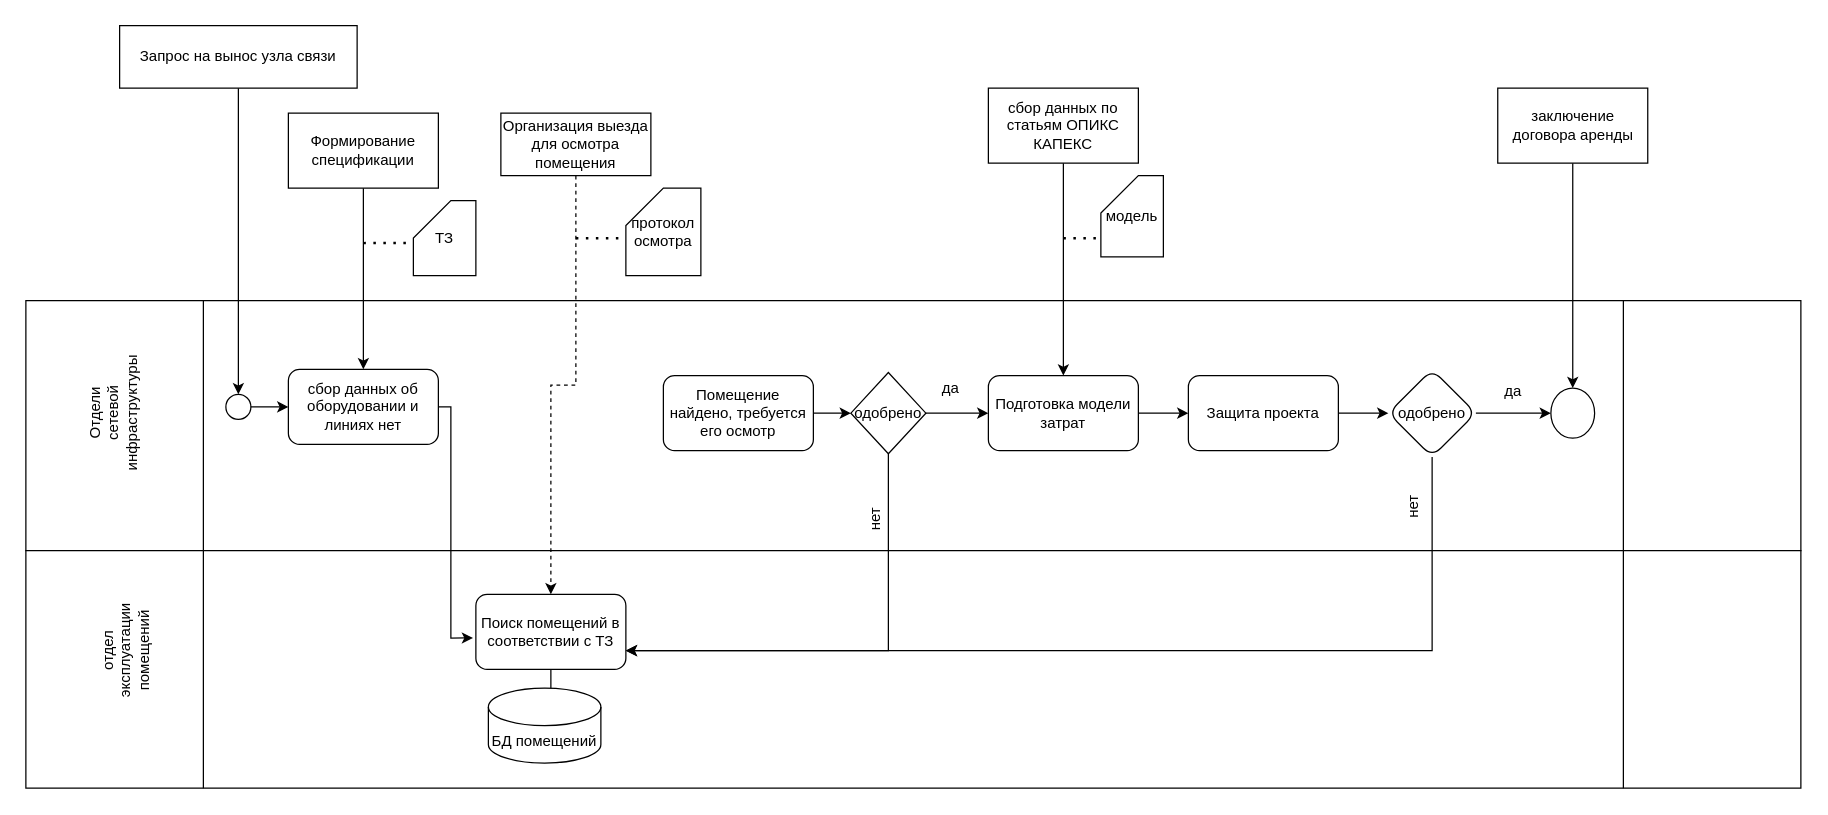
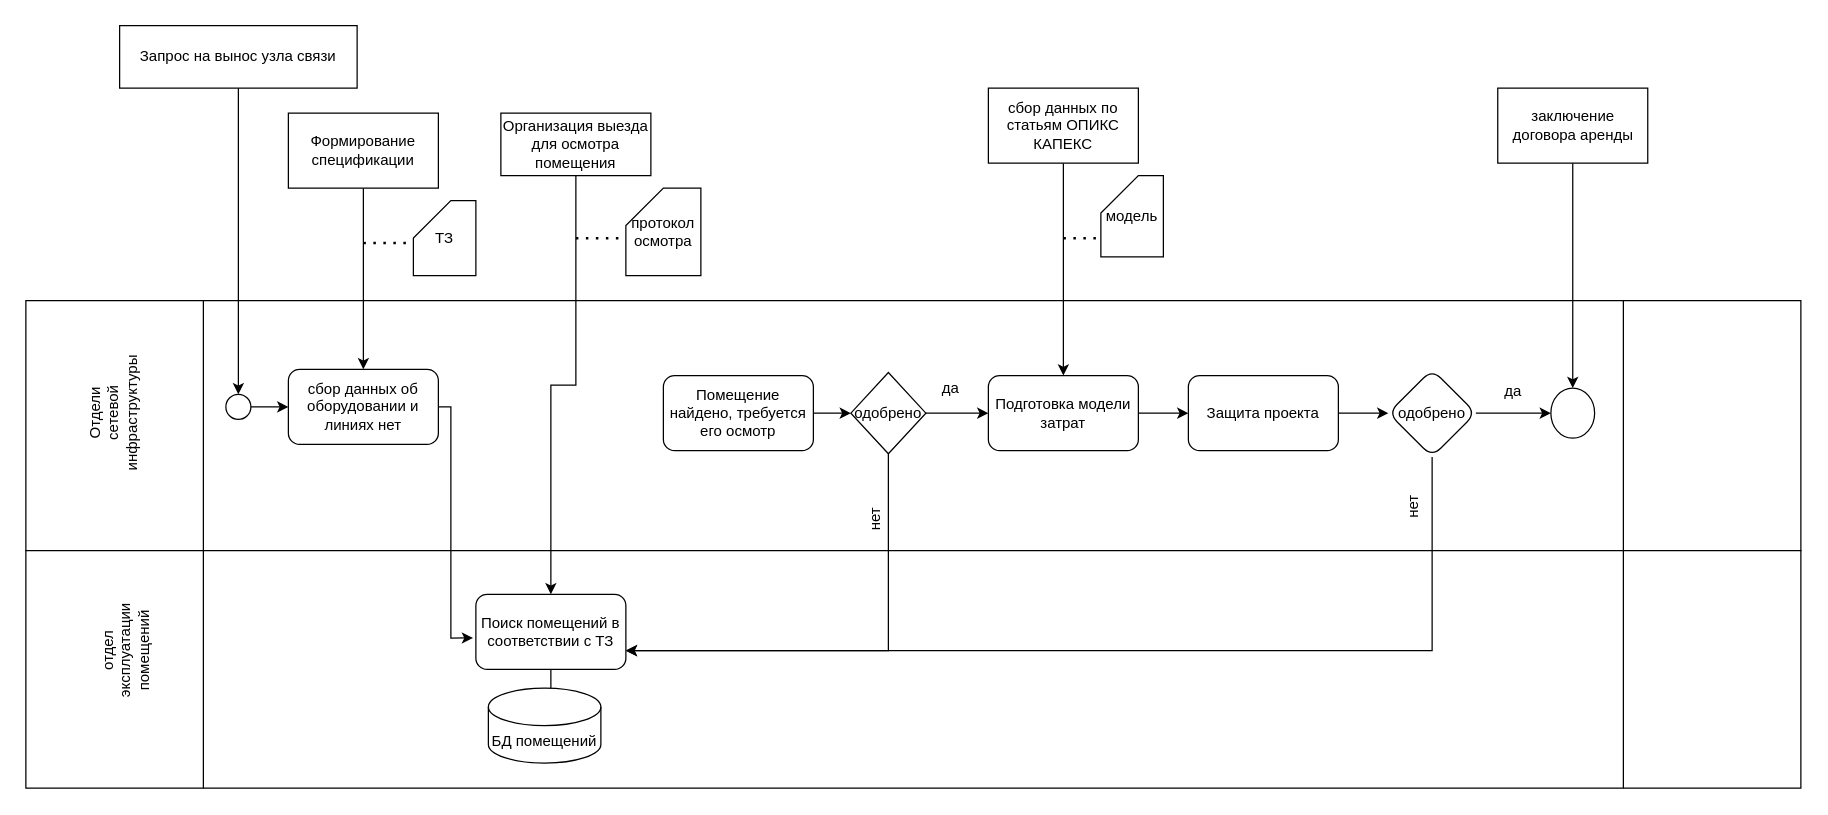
  <mxCell id="0" />
  <mxCell id="1" parent="0" />
  <mxCell id="2" value="" style="shape=process;whiteSpace=wrap;html=1;backgroundOutline=1;" vertex="1" parent="1"><mxGeometry x="20" y="240" width="1420" height="200" as="geometry" /></mxCell>
  <mxCell id="3" value="" style="shape=process;whiteSpace=wrap;html=1;backgroundOutline=1;" vertex="1" parent="1"><mxGeometry x="20" y="440" width="1420" height="190" as="geometry" /></mxCell>
  <mxCell id="4" value="&lt;div&gt;Отдели &lt;br&gt;&lt;/div&gt;&lt;div&gt;сетевой&lt;/div&gt;&lt;div&gt;инфраструктуры&lt;br&gt;&lt;/div&gt;" style="text;html=1;align=center;verticalAlign=middle;whiteSpace=wrap;rounded=0;rotation=-90;" vertex="1" parent="1"><mxGeometry x="60" y="285" width="60" height="90" as="geometry" /></mxCell>
  <mxCell id="5" value="отдел эксплуатации помещений" style="text;html=1;align=center;verticalAlign=middle;whiteSpace=wrap;rounded=0;rotation=-90;" vertex="1" parent="1"><mxGeometry x="70" y="475" width="60" height="90" as="geometry" /></mxCell>
  <mxCell id="6" value="" style="edgeStyle=orthogonalEdgeStyle;rounded=0;orthogonalLoop=1;jettySize=auto;html=1;" edge="1" parent="1" source="7" target="12"><mxGeometry relative="1" as="geometry" /></mxCell>
  <mxCell id="7" value="" style="ellipse;whiteSpace=wrap;html=1;aspect=fixed;" vertex="1" parent="1"><mxGeometry x="180" y="315" width="20" height="20" as="geometry" /></mxCell>
  <mxCell id="8" value="" style="edgeStyle=orthogonalEdgeStyle;rounded=0;orthogonalLoop=1;jettySize=auto;html=1;entryX=0.5;entryY=0;entryDx=0;entryDy=0;" edge="1" parent="1" source="9" target="7"><mxGeometry relative="1" as="geometry"><mxPoint x="175" y="190" as="targetPoint" /></mxGeometry></mxCell>
  <mxCell id="9" value="" style="rounded=0;whiteSpace=wrap;html=1;" vertex="1" parent="1"><mxGeometry x="95" y="20" width="190" height="50" as="geometry" /></mxCell>
  <mxCell id="10" value="Запрос на вынос узла связи" style="text;html=1;align=center;verticalAlign=middle;whiteSpace=wrap;rounded=0;" vertex="1" parent="1"><mxGeometry x="110" y="30" width="160" height="30" as="geometry" /></mxCell>
  <mxCell id="11" value="" style="edgeStyle=orthogonalEdgeStyle;rounded=0;orthogonalLoop=1;jettySize=auto;html=1;entryX=-0.019;entryY=0.581;entryDx=0;entryDy=0;entryPerimeter=0;" edge="1" parent="1" source="12" target="18"><mxGeometry relative="1" as="geometry"><Array as="points"><mxPoint x="360" y="325" /><mxPoint x="360" y="510" /></Array></mxGeometry></mxCell>
  <mxCell id="12" value="сбор данных об оборудовании и линиях нет" style="rounded=1;whiteSpace=wrap;html=1;" vertex="1" parent="1"><mxGeometry x="230" y="295" width="120" height="60" as="geometry" /></mxCell>
  <mxCell id="13" value="" style="edgeStyle=orthogonalEdgeStyle;rounded=0;orthogonalLoop=1;jettySize=auto;html=1;entryX=0.5;entryY=0;entryDx=0;entryDy=0;" edge="1" parent="1" source="14" target="12"><mxGeometry relative="1" as="geometry"><Array as="points"><mxPoint x="290" y="220" /><mxPoint x="290" y="220" /></Array></mxGeometry></mxCell>
  <mxCell id="14" value="Формирование спецификации" style="rounded=0;whiteSpace=wrap;html=1;" vertex="1" parent="1"><mxGeometry x="230" y="90" width="120" height="60" as="geometry" /></mxCell>
  <mxCell id="15" value="ТЗ" style="shape=card;whiteSpace=wrap;html=1;" vertex="1" parent="1"><mxGeometry x="330" y="160" width="50" height="60" as="geometry" /></mxCell>
  <mxCell id="16" value="" style="endArrow=none;dashed=1;html=1;dashPattern=1 3;strokeWidth=2;rounded=0;entryX=-0.063;entryY=0.564;entryDx=0;entryDy=0;entryPerimeter=0;" edge="1" parent="1" target="15"><mxGeometry width="50" height="50" relative="1" as="geometry"><mxPoint x="290" y="194" as="sourcePoint" /><mxPoint x="510" y="320" as="targetPoint" /></mxGeometry></mxCell>
  <mxCell id="17" value="" style="edgeStyle=orthogonalEdgeStyle;rounded=0;orthogonalLoop=1;jettySize=auto;html=1;" edge="1" parent="1" source="18" target="19"><mxGeometry relative="1" as="geometry" /></mxCell>
  <mxCell id="18" value="Поиск помещений в соответствии с ТЗ" style="rounded=1;whiteSpace=wrap;html=1;" vertex="1" parent="1"><mxGeometry x="380" y="475" width="120" height="60" as="geometry" /></mxCell>
  <mxCell id="19" value="БД помещений" style="shape=cylinder3;whiteSpace=wrap;html=1;boundedLbl=1;backgroundOutline=1;size=15;" vertex="1" parent="1"><mxGeometry x="390" y="550" width="90" height="60" as="geometry" /></mxCell>
  <mxCell id="20" value="" style="edgeStyle=orthogonalEdgeStyle;rounded=0;orthogonalLoop=1;jettySize=auto;html=1;" edge="1" parent="1" source="21" target="28"><mxGeometry relative="1" as="geometry" /></mxCell>
  <mxCell id="21" value="Помещение найдено, требуется его осмотр" style="rounded=1;whiteSpace=wrap;html=1;" vertex="1" parent="1"><mxGeometry x="530" y="300" width="120" height="60" as="geometry" /></mxCell>
- <mxCell id="22" value="" style="edgeStyle=orthogonalEdgeStyle;rounded=0;orthogonalLoop=1;jettySize=auto;html=1;dashed=1;" edge="1" parent="1" source="23" target="18"><mxGeometry relative="1" as="geometry" /></mxCell>
+ <mxCell id="22" value="" style="edgeStyle=orthogonalEdgeStyle;rounded=0;orthogonalLoop=1;jettySize=auto;html=1;" edge="1" parent="1" source="23" target="18"><mxGeometry relative="1" as="geometry" /></mxCell>
  <mxCell id="23" value="Организация выезда для осмотра помещения" style="rounded=0;whiteSpace=wrap;html=1;" vertex="1" parent="1"><mxGeometry x="400" y="90" width="120" height="50" as="geometry" /></mxCell>
  <mxCell id="24" value="протокол осмотра" style="shape=card;whiteSpace=wrap;html=1;" vertex="1" parent="1"><mxGeometry x="500" y="150" width="60" height="70" as="geometry" /></mxCell>
  <mxCell id="25" value="" style="endArrow=none;dashed=1;html=1;dashPattern=1 3;strokeWidth=2;rounded=0;" edge="1" parent="1"><mxGeometry width="50" height="50" relative="1" as="geometry"><mxPoint x="460" y="190" as="sourcePoint" /><mxPoint x="500" y="190" as="targetPoint" /></mxGeometry></mxCell>
  <mxCell id="26" value="" style="edgeStyle=orthogonalEdgeStyle;rounded=0;orthogonalLoop=1;jettySize=auto;html=1;" edge="1" parent="1" source="28" target="30"><mxGeometry relative="1" as="geometry" /></mxCell>
  <mxCell id="27" value="" style="edgeStyle=orthogonalEdgeStyle;rounded=0;orthogonalLoop=1;jettySize=auto;html=1;entryX=1;entryY=0.75;entryDx=0;entryDy=0;" edge="1" parent="1" source="28" target="18"><mxGeometry relative="1" as="geometry"><Array as="points"><mxPoint x="710" y="520" /></Array></mxGeometry></mxCell>
  <mxCell id="28" value="одобрено" style="rhombus;whiteSpace=wrap;html=1;" vertex="1" parent="1"><mxGeometry x="680" y="297.5" width="60" height="65" as="geometry" /></mxCell>
  <mxCell id="29" value="" style="edgeStyle=orthogonalEdgeStyle;rounded=0;orthogonalLoop=1;jettySize=auto;html=1;" edge="1" parent="1" source="30" target="38"><mxGeometry relative="1" as="geometry" /></mxCell>
  <mxCell id="30" value="Подготовка модели затрат" style="rounded=1;whiteSpace=wrap;html=1;" vertex="1" parent="1"><mxGeometry x="790" y="300" width="120" height="60" as="geometry" /></mxCell>
  <mxCell id="31" value="да" style="text;html=1;align=center;verticalAlign=middle;whiteSpace=wrap;rounded=0;" vertex="1" parent="1"><mxGeometry x="730" y="295" width="60" height="30" as="geometry" /></mxCell>
  <mxCell id="32" value="нет" style="text;html=1;align=center;verticalAlign=middle;whiteSpace=wrap;rounded=0;rotation=-90;" vertex="1" parent="1"><mxGeometry x="670" y="400" width="60" height="30" as="geometry" /></mxCell>
  <mxCell id="33" value="" style="edgeStyle=orthogonalEdgeStyle;rounded=0;orthogonalLoop=1;jettySize=auto;html=1;entryX=0.5;entryY=0;entryDx=0;entryDy=0;" edge="1" parent="1" source="34" target="30"><mxGeometry relative="1" as="geometry" /></mxCell>
  <mxCell id="34" value="сбор данных по статьям ОПИКС КАПЕКС" style="rounded=0;whiteSpace=wrap;html=1;" vertex="1" parent="1"><mxGeometry x="790" y="70" width="120" height="60" as="geometry" /></mxCell>
  <mxCell id="35" value="модель" style="shape=card;whiteSpace=wrap;html=1;" vertex="1" parent="1"><mxGeometry x="880" y="140" width="50" height="65" as="geometry" /></mxCell>
  <mxCell id="36" value="" style="endArrow=none;dashed=1;html=1;dashPattern=1 3;strokeWidth=2;rounded=0;" edge="1" parent="1"><mxGeometry width="50" height="50" relative="1" as="geometry"><mxPoint x="850" y="190" as="sourcePoint" /><mxPoint x="880" y="190" as="targetPoint" /></mxGeometry></mxCell>
  <mxCell id="37" value="" style="edgeStyle=orthogonalEdgeStyle;rounded=0;orthogonalLoop=1;jettySize=auto;html=1;" edge="1" parent="1" source="38" target="41"><mxGeometry relative="1" as="geometry" /></mxCell>
  <mxCell id="38" value="Защита проекта" style="rounded=1;whiteSpace=wrap;html=1;" vertex="1" parent="1"><mxGeometry x="950" y="300" width="120" height="60" as="geometry" /></mxCell>
  <mxCell id="39" value="" style="edgeStyle=orthogonalEdgeStyle;rounded=0;orthogonalLoop=1;jettySize=auto;html=1;" edge="1" parent="1" source="41" target="42"><mxGeometry relative="1" as="geometry" /></mxCell>
  <mxCell id="40" value="" style="edgeStyle=orthogonalEdgeStyle;rounded=0;orthogonalLoop=1;jettySize=auto;html=1;entryX=1;entryY=0.75;entryDx=0;entryDy=0;" edge="1" parent="1" source="41" target="18"><mxGeometry relative="1" as="geometry"><Array as="points"><mxPoint x="1145" y="520" /></Array></mxGeometry></mxCell>
  <mxCell id="41" value="одобрено" style="rhombus;whiteSpace=wrap;html=1;rounded=1;" vertex="1" parent="1"><mxGeometry x="1110" y="295" width="70" height="70" as="geometry" /></mxCell>
  <mxCell id="42" value="" style="ellipse;whiteSpace=wrap;html=1;rounded=1;" vertex="1" parent="1"><mxGeometry x="1240" y="310" width="35" height="40" as="geometry" /></mxCell>
  <mxCell id="43" value="да" style="text;html=1;align=center;verticalAlign=middle;whiteSpace=wrap;rounded=0;" vertex="1" parent="1"><mxGeometry x="1180" y="297.5" width="60" height="30" as="geometry" /></mxCell>
  <mxCell id="44" value="" style="edgeStyle=orthogonalEdgeStyle;rounded=0;orthogonalLoop=1;jettySize=auto;html=1;" edge="1" parent="1" source="45" target="42"><mxGeometry relative="1" as="geometry" /></mxCell>
  <mxCell id="45" value="заключение договора аренды" style="rounded=0;whiteSpace=wrap;html=1;" vertex="1" parent="1"><mxGeometry x="1197.5" y="70" width="120" height="60" as="geometry" /></mxCell>
  <mxCell id="46" value="нет" style="text;html=1;align=center;verticalAlign=middle;whiteSpace=wrap;rounded=0;rotation=-90;" vertex="1" parent="1"><mxGeometry x="1100" y="390" width="60" height="30" as="geometry" /></mxCell>
